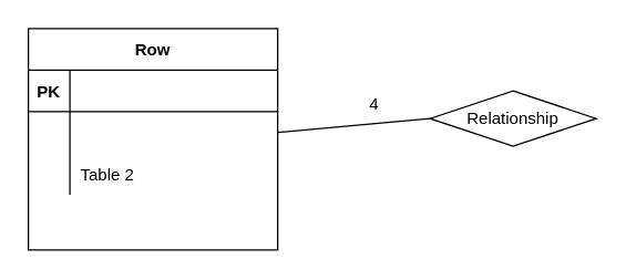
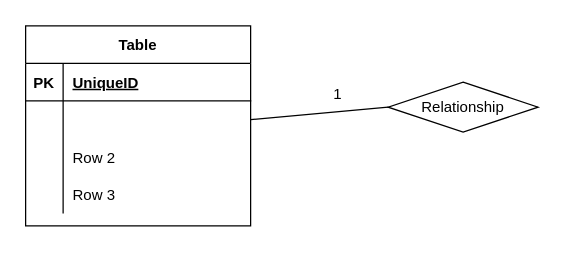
  <mxCell id="0" />
  <mxCell id="1" parent="0" />
- <mxCell id="2" value="Row" style="shape=table;startSize=30;container=1;collapsible=1;childLayout=tableLayout;fixedRows=1;rowLines=0;fontStyle=1;align=center;resizeLast=1;" vertex="1" parent="1"><mxGeometry x="20" y="20" width="180" height="160" as="geometry" /></mxCell>
+ <mxCell id="2" value="Table" style="shape=table;startSize=30;container=1;collapsible=1;childLayout=tableLayout;fixedRows=1;rowLines=0;fontStyle=1;align=center;resizeLast=1;" vertex="1" parent="1"><mxGeometry x="20" y="20" width="180" height="160" as="geometry" /></mxCell>
  <mxCell id="3" value="" style="shape=partialRectangle;collapsible=0;dropTarget=0;pointerEvents=0;fillColor=none;top=0;left=0;bottom=1;right=0;points=[[0,0.5],[1,0.5]];portConstraint=eastwest;" vertex="1" parent="2"><mxGeometry y="30" width="180" height="30" as="geometry" /></mxCell>
  <mxCell id="4" value="PK" style="shape=partialRectangle;connectable=0;fillColor=none;top=0;left=0;bottom=0;right=0;fontStyle=1;overflow=hidden;" vertex="1" parent="3"><mxGeometry width="30" height="30" as="geometry" /></mxCell>
+ <mxCell id="5" value="UniqueID" style="shape=partialRectangle;connectable=0;fillColor=none;top=0;left=0;bottom=0;right=0;align=left;spacingLeft=6;fontStyle=5;overflow=hidden;" vertex="1" parent="3"><mxGeometry x="30" width="150" height="30" as="geometry" /></mxCell>
  <mxCell id="6" value="" style="shape=partialRectangle;collapsible=0;dropTarget=0;pointerEvents=0;fillColor=none;top=0;left=0;bottom=0;right=0;points=[[0,0.5],[1,0.5]];portConstraint=eastwest;" vertex="1" parent="2"><mxGeometry y="60" width="180" height="30" as="geometry" /></mxCell>
  <mxCell id="7" value="" style="shape=partialRectangle;connectable=0;fillColor=none;top=0;left=0;bottom=0;right=0;editable=1;overflow=hidden;" vertex="1" parent="6"><mxGeometry width="30" height="30" as="geometry" /></mxCell>
  <mxCell id="8" value="" style="shape=partialRectangle;collapsible=0;dropTarget=0;pointerEvents=0;fillColor=none;top=0;left=0;bottom=0;right=0;points=[[0,0.5],[1,0.5]];portConstraint=eastwest;" vertex="1" parent="2"><mxGeometry y="90" width="180" height="30" as="geometry" /></mxCell>
  <mxCell id="9" value="" style="shape=partialRectangle;connectable=0;fillColor=none;top=0;left=0;bottom=0;right=0;editable=1;overflow=hidden;" vertex="1" parent="8"><mxGeometry width="30" height="30" as="geometry" /></mxCell>
- <mxCell id="10" value="Table 2" style="shape=partialRectangle;connectable=0;fillColor=none;top=0;left=0;bottom=0;right=0;align=left;spacingLeft=6;overflow=hidden;" vertex="1" parent="8"><mxGeometry x="30" width="150" height="30" as="geometry" /></mxCell>
+ <mxCell id="10" value="Row 2" style="shape=partialRectangle;connectable=0;fillColor=none;top=0;left=0;bottom=0;right=0;align=left;spacingLeft=6;overflow=hidden;" vertex="1" parent="8"><mxGeometry x="30" width="150" height="30" as="geometry" /></mxCell>
  <mxCell id="11" value="" style="shape=partialRectangle;collapsible=0;dropTarget=0;pointerEvents=0;fillColor=none;top=0;left=0;bottom=0;right=0;points=[[0,0.5],[1,0.5]];portConstraint=eastwest;" vertex="1" parent="2"><mxGeometry y="120" width="180" height="30" as="geometry" /></mxCell>
  <mxCell id="12" value="" style="shape=partialRectangle;connectable=0;fillColor=none;top=0;left=0;bottom=0;right=0;editable=1;overflow=hidden;" vertex="1" parent="11"><mxGeometry width="30" height="30" as="geometry" /></mxCell>
+ <mxCell id="13" value="Row 3" style="shape=partialRectangle;connectable=0;fillColor=none;top=0;left=0;bottom=0;right=0;align=left;spacingLeft=6;overflow=hidden;" vertex="1" parent="11"><mxGeometry x="30" width="150" height="30" as="geometry" /></mxCell>
  <mxCell id="14" value="Relationship" style="shape=rhombus;perimeter=rhombusPerimeter;whiteSpace=wrap;html=1;align=center;" vertex="1" parent="1"><mxGeometry x="310" y="65" width="120" height="40" as="geometry" /></mxCell>
  <mxCell id="15" value="" style="endArrow=none;html=1;rounded=0;exitX=1;exitY=0.5;exitDx=0;exitDy=0;entryX=0;entryY=0.5;entryDx=0;entryDy=0;" edge="1" parent="1" source="6" target="14"><mxGeometry relative="1" as="geometry"><mxPoint x="190" y="90" as="sourcePoint" /><mxPoint x="350" y="90" as="targetPoint" /></mxGeometry></mxCell>
- <mxCell id="16" value="4" style="text;html=1;strokeColor=none;fillColor=none;align=center;verticalAlign=middle;whiteSpace=wrap;rounded=0;" vertex="1" parent="1"><mxGeometry x="250" y="65" width="40" height="20" as="geometry" /></mxCell>
+ <mxCell id="16" value="1" style="text;html=1;strokeColor=none;fillColor=none;align=center;verticalAlign=middle;whiteSpace=wrap;rounded=0;" vertex="1" parent="1"><mxGeometry x="250" y="65" width="40" height="20" as="geometry" /></mxCell>
